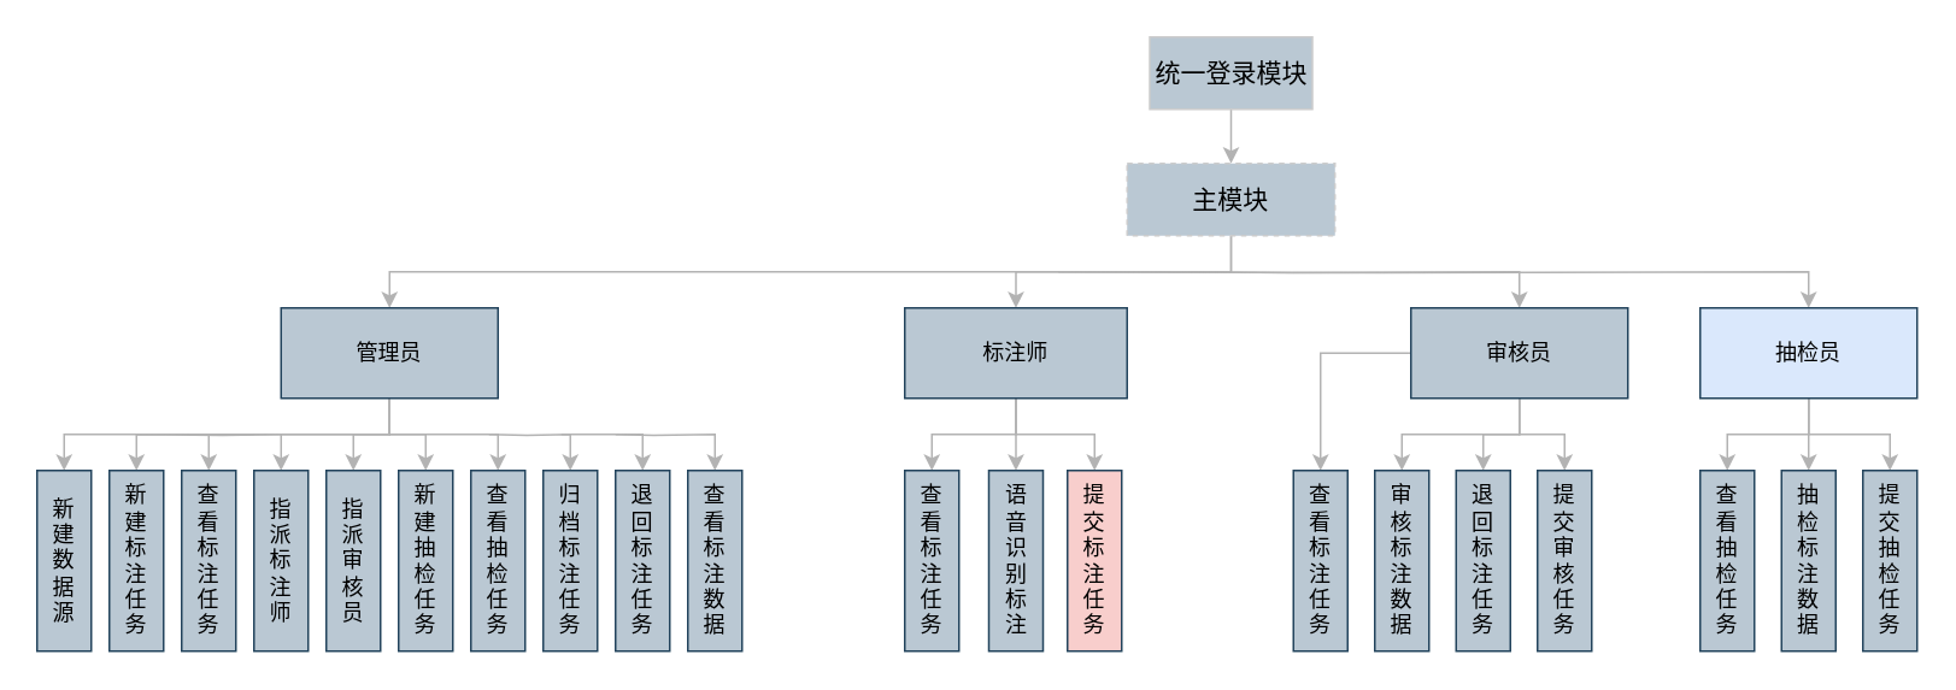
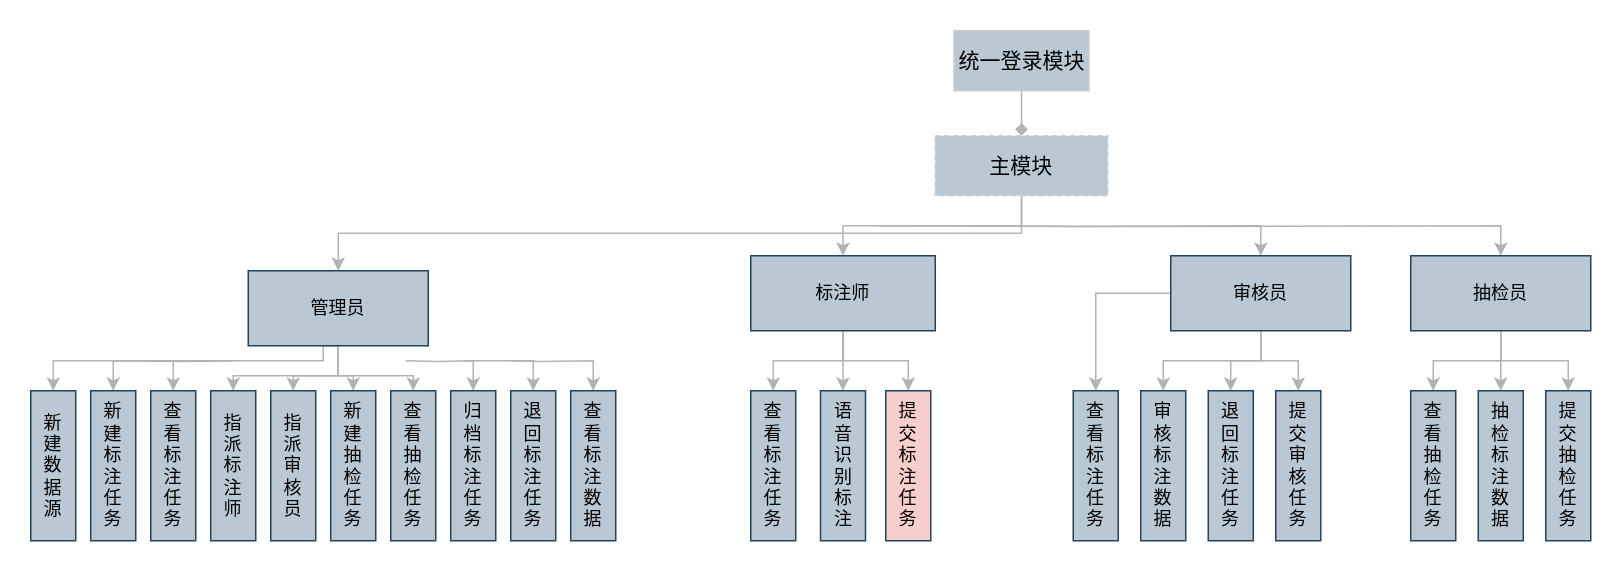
  <mxCell id="0" />
  <mxCell id="1" parent="0" />
- <mxCell id="2" style="edgeStyle=orthogonalEdgeStyle;rounded=0;orthogonalLoop=1;jettySize=auto;html=1;exitX=0.5;exitY=1;exitDx=0;exitDy=0;entryX=0.5;entryY=0;entryDx=0;entryDy=0;strokeColor=#B3B3B3;" edge="1" parent="1" source="3" target="8"><mxGeometry relative="1" as="geometry" /></mxCell>
+ <mxCell id="2" style="edgeStyle=orthogonalEdgeStyle;rounded=0;orthogonalLoop=1;jettySize=auto;html=1;exitX=0.5;exitY=1;exitDx=0;exitDy=0;entryX=0.5;entryY=0;entryDx=0;entryDy=0;strokeColor=#B3B3B3;endArrow=diamond;" edge="1" parent="1" source="3" target="8"><mxGeometry relative="1" as="geometry" /></mxCell>
  <mxCell id="3" value="&lt;font style=&quot;font-size: 14px&quot;&gt;统一登录模块&lt;/font&gt;" style="rounded=0;whiteSpace=wrap;html=1;fillColor=#bac8d3;strokeColor=#CCCCCC;" vertex="1" parent="1"><mxGeometry x="635.5" y="20" width="90" height="40" as="geometry" /></mxCell>
  <mxCell id="4" style="edgeStyle=orthogonalEdgeStyle;rounded=0;orthogonalLoop=1;jettySize=auto;html=1;exitX=0.5;exitY=1;exitDx=0;exitDy=0;entryX=0.5;entryY=0;entryDx=0;entryDy=0;strokeColor=#B3B3B3;" edge="1" parent="1" source="8" target="19"><mxGeometry relative="1" as="geometry" /></mxCell>
  <mxCell id="5" style="edgeStyle=orthogonalEdgeStyle;rounded=0;orthogonalLoop=1;jettySize=auto;html=1;strokeColor=#B3B3B3;" edge="1" parent="1" source="8" target="23"><mxGeometry relative="1" as="geometry" /></mxCell>
  <mxCell id="6" style="edgeStyle=orthogonalEdgeStyle;rounded=0;orthogonalLoop=1;jettySize=auto;html=1;entryX=0.5;entryY=0;entryDx=0;entryDy=0;strokeColor=#B3B3B3;" edge="1" parent="1" target="32"><mxGeometry relative="1" as="geometry"><mxPoint x="585" y="150" as="sourcePoint" /></mxGeometry></mxCell>
  <mxCell id="7" style="edgeStyle=orthogonalEdgeStyle;rounded=0;orthogonalLoop=1;jettySize=auto;html=1;strokeColor=#B3B3B3;" edge="1" parent="1" target="28"><mxGeometry relative="1" as="geometry"><mxPoint x="647" y="150" as="sourcePoint" /></mxGeometry></mxCell>
  <mxCell id="8" value="&lt;font style=&quot;font-size: 14px&quot;&gt;主模块&lt;/font&gt;" style="rounded=0;whiteSpace=wrap;html=1;fillColor=#bac8d3;strokeColor=#CCCCCC;dashed=1;" vertex="1" parent="1"><mxGeometry x="623" y="90" width="115" height="40" as="geometry" /></mxCell>
  <mxCell id="9" style="edgeStyle=orthogonalEdgeStyle;rounded=0;orthogonalLoop=1;jettySize=auto;html=1;exitX=0.5;exitY=1;exitDx=0;exitDy=0;entryX=0.5;entryY=1;entryDx=0;entryDy=0;strokeColor=#B3B3B3;" edge="1" parent="1" source="19" target="33"><mxGeometry relative="1" as="geometry"><Array as="points"><mxPoint x="215" y="240" /><mxPoint x="35" y="240" /></Array></mxGeometry></mxCell>
  <mxCell id="10" style="edgeStyle=orthogonalEdgeStyle;rounded=0;orthogonalLoop=1;jettySize=auto;html=1;strokeColor=#B3B3B3;" edge="1" parent="1" target="34"><mxGeometry relative="1" as="geometry"><mxPoint x="155" y="240" as="sourcePoint" /></mxGeometry></mxCell>
  <mxCell id="11" style="edgeStyle=orthogonalEdgeStyle;rounded=0;orthogonalLoop=1;jettySize=auto;html=1;entryX=0.5;entryY=1;entryDx=0;entryDy=0;strokeColor=#B3B3B3;" edge="1" parent="1" target="36"><mxGeometry relative="1" as="geometry"><mxPoint y="240" as="sourcePoint" x="140" /></mxGeometry></mxCell>
  <mxCell id="12" style="edgeStyle=orthogonalEdgeStyle;rounded=0;orthogonalLoop=1;jettySize=auto;html=1;entryX=0.5;entryY=1;entryDx=0;entryDy=0;strokeColor=#B3B3B3;" edge="1" parent="1" source="19" target="35"><mxGeometry relative="1" as="geometry" /></mxCell>
  <mxCell id="13" style="edgeStyle=orthogonalEdgeStyle;rounded=0;orthogonalLoop=1;jettySize=auto;html=1;entryX=0.5;entryY=1;entryDx=0;entryDy=0;strokeColor=#B3B3B3;" edge="1" parent="1" source="19" target="37"><mxGeometry relative="1" as="geometry" /></mxCell>
  <mxCell id="14" style="edgeStyle=orthogonalEdgeStyle;rounded=0;orthogonalLoop=1;jettySize=auto;html=1;entryX=0.5;entryY=1;entryDx=0;entryDy=0;strokeColor=#B3B3B3;" edge="1" parent="1" source="19" target="38"><mxGeometry relative="1" as="geometry" /></mxCell>
  <mxCell id="15" style="edgeStyle=orthogonalEdgeStyle;rounded=0;orthogonalLoop=1;jettySize=auto;html=1;entryX=0.5;entryY=1;entryDx=0;entryDy=0;strokeColor=#B3B3B3;" edge="1" parent="1" source="19" target="39"><mxGeometry relative="1" as="geometry" /></mxCell>
  <mxCell id="16" style="edgeStyle=orthogonalEdgeStyle;rounded=0;orthogonalLoop=1;jettySize=auto;html=1;entryX=0.5;entryY=1;entryDx=0;entryDy=0;strokeColor=#B3B3B3;" edge="1" parent="1" target="40"><mxGeometry relative="1" as="geometry"><mxPoint x="270" y="240" as="sourcePoint" /></mxGeometry></mxCell>
  <mxCell id="17" style="edgeStyle=orthogonalEdgeStyle;rounded=0;orthogonalLoop=1;jettySize=auto;html=1;entryX=0.5;entryY=1;entryDx=0;entryDy=0;strokeColor=#B3B3B3;" edge="1" parent="1" target="41"><mxGeometry relative="1" as="geometry"><mxPoint x="310" y="240" as="sourcePoint" /><Array as="points"><mxPoint x="355" y="240" /></Array></mxGeometry></mxCell>
  <mxCell id="18" style="edgeStyle=orthogonalEdgeStyle;rounded=0;orthogonalLoop=1;jettySize=auto;html=1;entryX=0.5;entryY=1;entryDx=0;entryDy=0;strokeColor=#B3B3B3;" edge="1" parent="1" target="45"><mxGeometry relative="1" as="geometry"><mxPoint x="340" y="240" as="sourcePoint" /></mxGeometry></mxCell>
- <mxCell id="19" value="管理员" style="rounded=0;whiteSpace=wrap;html=1;strokeColor=#23445d;fillColor=#bac8d3;" vertex="1" parent="1"><mxGeometry x="155" y="170" width="120" height="50" as="geometry" /></mxCell>
+ <mxCell id="19" value="管理员" style="rounded=0;whiteSpace=wrap;html=1;strokeColor=#23445d;fillColor=#bac8d3;" vertex="1" parent="1"><mxGeometry x="165" y="180" width="120" height="50" as="geometry" /></mxCell>
  <mxCell id="20" style="edgeStyle=orthogonalEdgeStyle;rounded=0;orthogonalLoop=1;jettySize=auto;html=1;entryX=0.5;entryY=1;entryDx=0;entryDy=0;strokeColor=#B3B3B3;" edge="1" parent="1" source="23" target="43"><mxGeometry relative="1" as="geometry" /></mxCell>
  <mxCell id="21" style="edgeStyle=orthogonalEdgeStyle;rounded=0;orthogonalLoop=1;jettySize=auto;html=1;entryX=0.5;entryY=1;entryDx=0;entryDy=0;strokeColor=#B3B3B3;" edge="1" parent="1" source="23" target="42"><mxGeometry relative="1" as="geometry" /></mxCell>
  <mxCell id="22" style="edgeStyle=orthogonalEdgeStyle;rounded=0;orthogonalLoop=1;jettySize=auto;html=1;entryX=0.5;entryY=1;entryDx=0;entryDy=0;strokeColor=#B3B3B3;" edge="1" parent="1" source="23" target="44"><mxGeometry relative="1" as="geometry" /></mxCell>
  <mxCell id="23" value="标注师" style="rounded=0;whiteSpace=wrap;html=1;strokeColor=#23445d;fillColor=#bac8d3;" vertex="1" parent="1"><mxGeometry x="500" y="170" width="123" height="50" as="geometry" /></mxCell>
  <mxCell id="24" style="edgeStyle=orthogonalEdgeStyle;rounded=0;orthogonalLoop=1;jettySize=auto;html=1;entryX=0.5;entryY=1;entryDx=0;entryDy=0;strokeColor=#B3B3B3;" edge="1" parent="1" source="28" target="46"><mxGeometry relative="1" as="geometry" /></mxCell>
  <mxCell id="25" style="edgeStyle=orthogonalEdgeStyle;rounded=0;orthogonalLoop=1;jettySize=auto;html=1;entryX=0.5;entryY=1;entryDx=0;entryDy=0;strokeColor=#B3B3B3;" edge="1" parent="1" source="28" target="47"><mxGeometry relative="1" as="geometry" /></mxCell>
  <mxCell id="26" style="edgeStyle=orthogonalEdgeStyle;rounded=0;orthogonalLoop=1;jettySize=auto;html=1;entryX=0.5;entryY=1;entryDx=0;entryDy=0;strokeColor=#B3B3B3;" edge="1" parent="1" source="28" target="48"><mxGeometry relative="1" as="geometry" /></mxCell>
  <mxCell id="27" style="edgeStyle=orthogonalEdgeStyle;rounded=0;orthogonalLoop=1;jettySize=auto;html=1;entryX=0.5;entryY=1;entryDx=0;entryDy=0;strokeColor=#B3B3B3;" edge="1" parent="1" source="28" target="49"><mxGeometry relative="1" as="geometry" /></mxCell>
  <mxCell id="28" value="审核员" style="rounded=0;whiteSpace=wrap;html=1;strokeColor=#23445d;fillColor=#bac8d3;" vertex="1" parent="1"><mxGeometry x="780" y="170" width="120" height="50" as="geometry" /></mxCell>
  <mxCell id="29" style="edgeStyle=orthogonalEdgeStyle;rounded=0;orthogonalLoop=1;jettySize=auto;html=1;entryX=0.5;entryY=1;entryDx=0;entryDy=0;strokeColor=#B3B3B3;" edge="1" parent="1" source="32" target="50"><mxGeometry relative="1" as="geometry" /></mxCell>
  <mxCell id="30" style="edgeStyle=orthogonalEdgeStyle;rounded=0;orthogonalLoop=1;jettySize=auto;html=1;entryX=0.5;entryY=1;entryDx=0;entryDy=0;strokeColor=#B3B3B3;" edge="1" parent="1" source="32" target="51"><mxGeometry relative="1" as="geometry" /></mxCell>
  <mxCell id="31" style="edgeStyle=orthogonalEdgeStyle;rounded=0;orthogonalLoop=1;jettySize=auto;html=1;entryX=0.5;entryY=1;entryDx=0;entryDy=0;strokeColor=#B3B3B3;" edge="1" parent="1" source="32" target="52"><mxGeometry relative="1" as="geometry" /></mxCell>
- <mxCell id="32" value="抽检员" style="rounded=0;whiteSpace=wrap;html=1;strokeColor=#23445d;fillColor=#dae8fc;" vertex="1" parent="1"><mxGeometry x="940" y="170" width="120" height="50" as="geometry" /></mxCell>
+ <mxCell id="32" value="抽检员" style="rounded=0;whiteSpace=wrap;html=1;strokeColor=#23445d;fillColor=#bac8d3;" vertex="1" parent="1"><mxGeometry x="940" y="170" width="120" height="50" as="geometry" /></mxCell>
  <mxCell id="33" value="新&lt;br&gt;建&lt;br&gt;数&lt;br&gt;据&lt;br&gt;源" style="rounded=0;whiteSpace=wrap;html=1;strokeColor=#23445d;horizontal=1;rotation=0;direction=west;fillColor=#bac8d3;" vertex="1" parent="1"><mxGeometry x="20" y="260" width="30" height="100" as="geometry" /></mxCell>
  <mxCell id="34" value="新&lt;br&gt;建&lt;br&gt;标&lt;br&gt;注&lt;br&gt;任&lt;br&gt;务" style="rounded=0;whiteSpace=wrap;html=1;strokeColor=#23445d;horizontal=1;rotation=0;direction=west;fillColor=#bac8d3;" vertex="1" parent="1"><mxGeometry x="60" y="260" width="30" height="100" as="geometry" /></mxCell>
  <mxCell id="35" value="指&lt;br&gt;派&lt;br&gt;标&lt;br&gt;注&lt;br&gt;师" style="rounded=0;whiteSpace=wrap;html=1;strokeColor=#23445d;horizontal=1;rotation=0;direction=west;fillColor=#bac8d3;" vertex="1" parent="1"><mxGeometry y="260" width="30" height="100" as="geometry" x="140" /></mxCell>
  <mxCell id="36" value="查&lt;br&gt;看&lt;br&gt;标&lt;br&gt;注&lt;br&gt;任&lt;br&gt;务&lt;br&gt;" style="rounded=0;whiteSpace=wrap;html=1;strokeColor=#23445d;horizontal=1;rotation=0;direction=west;fillColor=#bac8d3;" vertex="1" parent="1"><mxGeometry x="100" y="260" width="30" height="100" as="geometry" /></mxCell>
  <mxCell id="37" value="指&lt;br&gt;派&lt;br&gt;审&lt;br&gt;核&lt;br&gt;员" style="rounded=0;whiteSpace=wrap;html=1;strokeColor=#23445d;horizontal=1;rotation=0;direction=west;fillColor=#bac8d3;" vertex="1" parent="1"><mxGeometry x="180" y="260" width="30" height="100" as="geometry" /></mxCell>
  <mxCell id="38" value="新&lt;br&gt;建&lt;br&gt;抽&lt;br&gt;检&lt;br&gt;任&lt;br&gt;务" style="rounded=0;whiteSpace=wrap;html=1;strokeColor=#23445d;horizontal=1;rotation=0;direction=west;fillColor=#bac8d3;" vertex="1" parent="1"><mxGeometry x="220" y="260" width="30" height="100" as="geometry" /></mxCell>
  <mxCell id="39" value="查&lt;br&gt;看&lt;br&gt;抽&lt;br&gt;检&lt;br&gt;任&lt;br&gt;务" style="rounded=0;whiteSpace=wrap;html=1;strokeColor=#23445d;horizontal=1;rotation=0;direction=west;fillColor=#bac8d3;" vertex="1" parent="1"><mxGeometry x="260" y="260" width="30" height="100" as="geometry" /></mxCell>
  <mxCell id="40" value="归&lt;br&gt;档&lt;br&gt;标&lt;br&gt;注&lt;br&gt;任&lt;br&gt;务" style="rounded=0;whiteSpace=wrap;html=1;strokeColor=#23445d;horizontal=1;rotation=0;direction=west;fillColor=#bac8d3;" vertex="1" parent="1"><mxGeometry x="300" y="260" width="30" height="100" as="geometry" /></mxCell>
  <mxCell id="41" value="退&lt;br&gt;回&lt;br&gt;标&lt;br&gt;注&lt;br&gt;任&lt;br&gt;务" style="rounded=0;whiteSpace=wrap;html=1;strokeColor=#23445d;horizontal=1;rotation=0;direction=west;fillColor=#bac8d3;" vertex="1" parent="1"><mxGeometry x="340" y="260" width="30" height="100" as="geometry" /></mxCell>
  <mxCell id="42" value="语&lt;br&gt;音&lt;br&gt;识&lt;br&gt;别&lt;br&gt;标&lt;br&gt;注" style="rounded=0;whiteSpace=wrap;html=1;strokeColor=#23445d;horizontal=1;rotation=0;direction=west;fillColor=#bac8d3;" vertex="1" parent="1"><mxGeometry x="546.5" y="260" width="30" height="100" as="geometry" /></mxCell>
  <mxCell id="43" value="查&lt;br&gt;看&lt;br&gt;标&lt;br&gt;注&lt;br&gt;任&lt;br&gt;务" style="rounded=0;whiteSpace=wrap;html=1;strokeColor=#23445d;horizontal=1;rotation=0;direction=west;fillColor=#bac8d3;" vertex="1" parent="1"><mxGeometry x="500" y="260" width="30" height="100" as="geometry" /></mxCell>
  <mxCell id="44" value="提&lt;br&gt;交&lt;br&gt;标&lt;br&gt;注&lt;br&gt;任&lt;br&gt;务" style="rounded=0;whiteSpace=wrap;html=1;strokeColor=#23445d;horizontal=1;rotation=0;direction=west;fillColor=#f8cecc;" vertex="1" parent="1"><mxGeometry x="590" y="260" width="30" height="100" as="geometry" /></mxCell>
  <mxCell id="45" value="查&lt;br&gt;看&lt;br&gt;标&lt;br&gt;注&lt;br&gt;数&lt;br&gt;据" style="rounded=0;whiteSpace=wrap;html=1;strokeColor=#23445d;horizontal=1;rotation=0;direction=west;fillColor=#bac8d3;" vertex="1" parent="1"><mxGeometry x="380" y="260" width="30" height="100" as="geometry" /></mxCell>
  <mxCell id="46" value="查&lt;br&gt;看&lt;br&gt;标&lt;br&gt;注&lt;br&gt;任&lt;br&gt;务" style="rounded=0;whiteSpace=wrap;html=1;strokeColor=#23445d;horizontal=1;rotation=0;direction=west;fillColor=#bac8d3;" vertex="1" parent="1"><mxGeometry x="715" y="260" width="30" height="100" as="geometry" /></mxCell>
  <mxCell id="47" value="审&lt;br&gt;核&lt;br&gt;标&lt;br&gt;注&lt;br&gt;数&lt;br&gt;据" style="rounded=0;whiteSpace=wrap;html=1;strokeColor=#23445d;horizontal=1;rotation=0;direction=west;fillColor=#bac8d3;" vertex="1" parent="1"><mxGeometry x="760" y="260" width="30" height="100" as="geometry" /></mxCell>
  <mxCell id="48" value="退&lt;br&gt;回&lt;br&gt;标&lt;br&gt;注&lt;br&gt;任&lt;br&gt;务" style="rounded=0;whiteSpace=wrap;html=1;strokeColor=#23445d;horizontal=1;rotation=0;direction=west;fillColor=#bac8d3;" vertex="1" parent="1"><mxGeometry x="805" y="260" width="30" height="100" as="geometry" /></mxCell>
  <mxCell id="49" value="提&lt;br&gt;交&lt;br&gt;审&lt;br&gt;核&lt;br&gt;任&lt;br&gt;务" style="rounded=0;whiteSpace=wrap;html=1;strokeColor=#23445d;horizontal=1;rotation=0;direction=west;fillColor=#bac8d3;" vertex="1" parent="1"><mxGeometry x="850" y="260" width="30" height="100" as="geometry" /></mxCell>
  <mxCell id="50" value="查&lt;br&gt;看&lt;br&gt;抽&lt;br&gt;检&lt;br&gt;任&lt;br&gt;务" style="rounded=0;whiteSpace=wrap;html=1;strokeColor=#23445d;horizontal=1;rotation=0;direction=west;fillColor=#bac8d3;" vertex="1" parent="1"><mxGeometry x="940" y="260" width="30" height="100" as="geometry" /></mxCell>
  <mxCell id="51" value="抽&lt;br&gt;检&lt;br&gt;标&lt;br&gt;注&lt;br&gt;数&lt;br&gt;据" style="rounded=0;whiteSpace=wrap;html=1;strokeColor=#23445d;horizontal=1;rotation=0;direction=west;fillColor=#bac8d3;" vertex="1" parent="1"><mxGeometry x="985" y="260" width="30" height="100" as="geometry" /></mxCell>
  <mxCell id="52" value="提&lt;br&gt;交&lt;br&gt;抽&lt;br&gt;检&lt;br&gt;任&lt;br&gt;务" style="rounded=0;whiteSpace=wrap;html=1;strokeColor=#23445d;horizontal=1;rotation=0;direction=west;fillColor=#bac8d3;" vertex="1" parent="1"><mxGeometry x="1030" y="260" width="30" height="100" as="geometry" /></mxCell>
